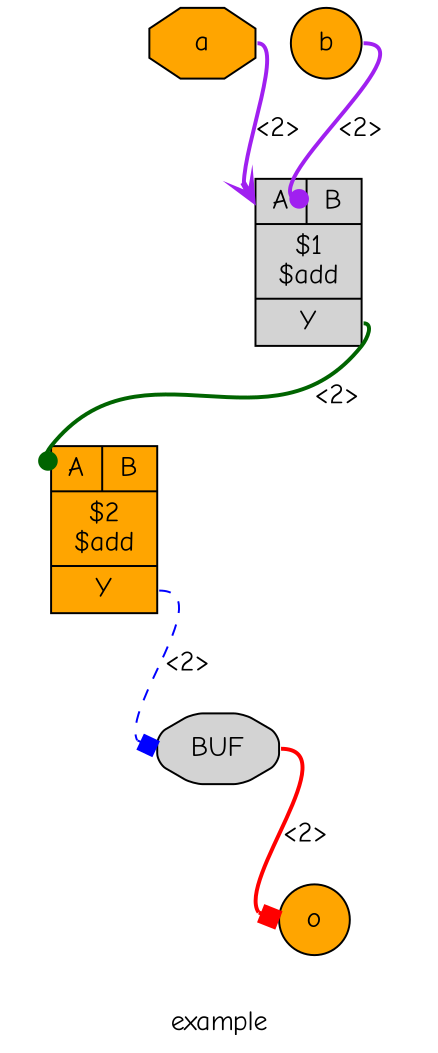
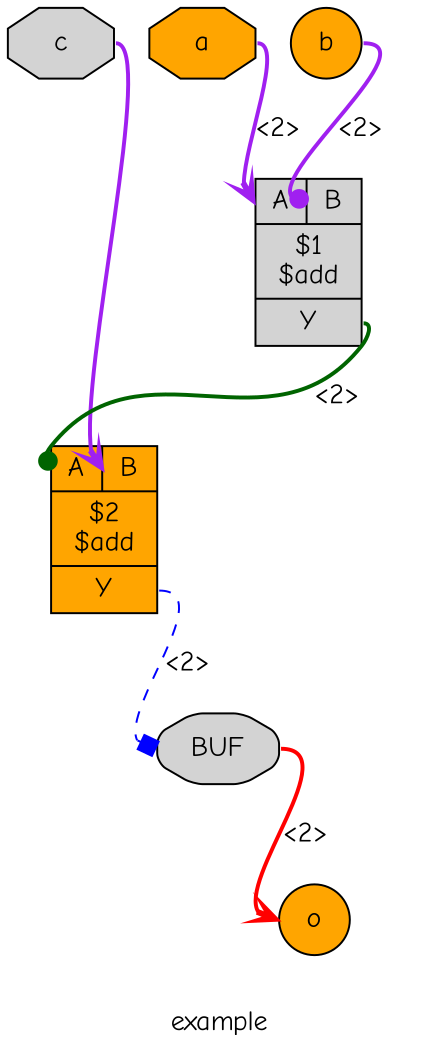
  digraph {
    fontname="Comic Neue"
    label=example
    rankdir=TB
    remincross=true
    node [color=black fillcolor=orange fontcolor=black fontname="Comic Neue" shape=octagon style=filled]
    edge [arrowhead=vee color=purple fontname="Comic Neue" headport="p8:w" style=bold tailport=e]
+   n1 [fillcolor=lightgrey label=c]
    n2 [label=b shape=circle]
    n3 [label=a]
    n4 [label=o shape=circle]
    n5 [label="{{<p7> A|<p8> B}|$2\n$add|{<p9> Y}}" shape=record color="" fontcolor=""]
    n6 [fillcolor=lightgrey label="{{<p7> A|<p8> B}|$1\n$add|{<p9> Y}}" shape=record color="" fontcolor=""]
    n7 [fillcolor=lightgrey label=BUF style="rounded,filled" color="" fontcolor=""]
    subgraph sub_1 {
      rank=source
+     n1
      n2
      n3
    }
    subgraph sub_2 {
      rank=sink
      n4
    }
+   n1 -> n5
    n2 -> n6 [arrowhead=dot label="<2>"]
    n3 -> n6 [headport="p7:w" label="<2>"]
    n5 -> n7 [arrowhead=box color=blue headport="w:w" label="<2>" style=dashed tailport="p9:e"]
    n6 -> n5 [arrowhead=dot color=darkgreen headport="p7:w" label="<2>" tailport="p9:e"]
-   n7 -> n4 [arrowhead=box color=red headport=w label="<2>" tailport="e:e"]
+   n7 -> n4 [color=red headport=w label="<2>" tailport="e:e"]
  }
